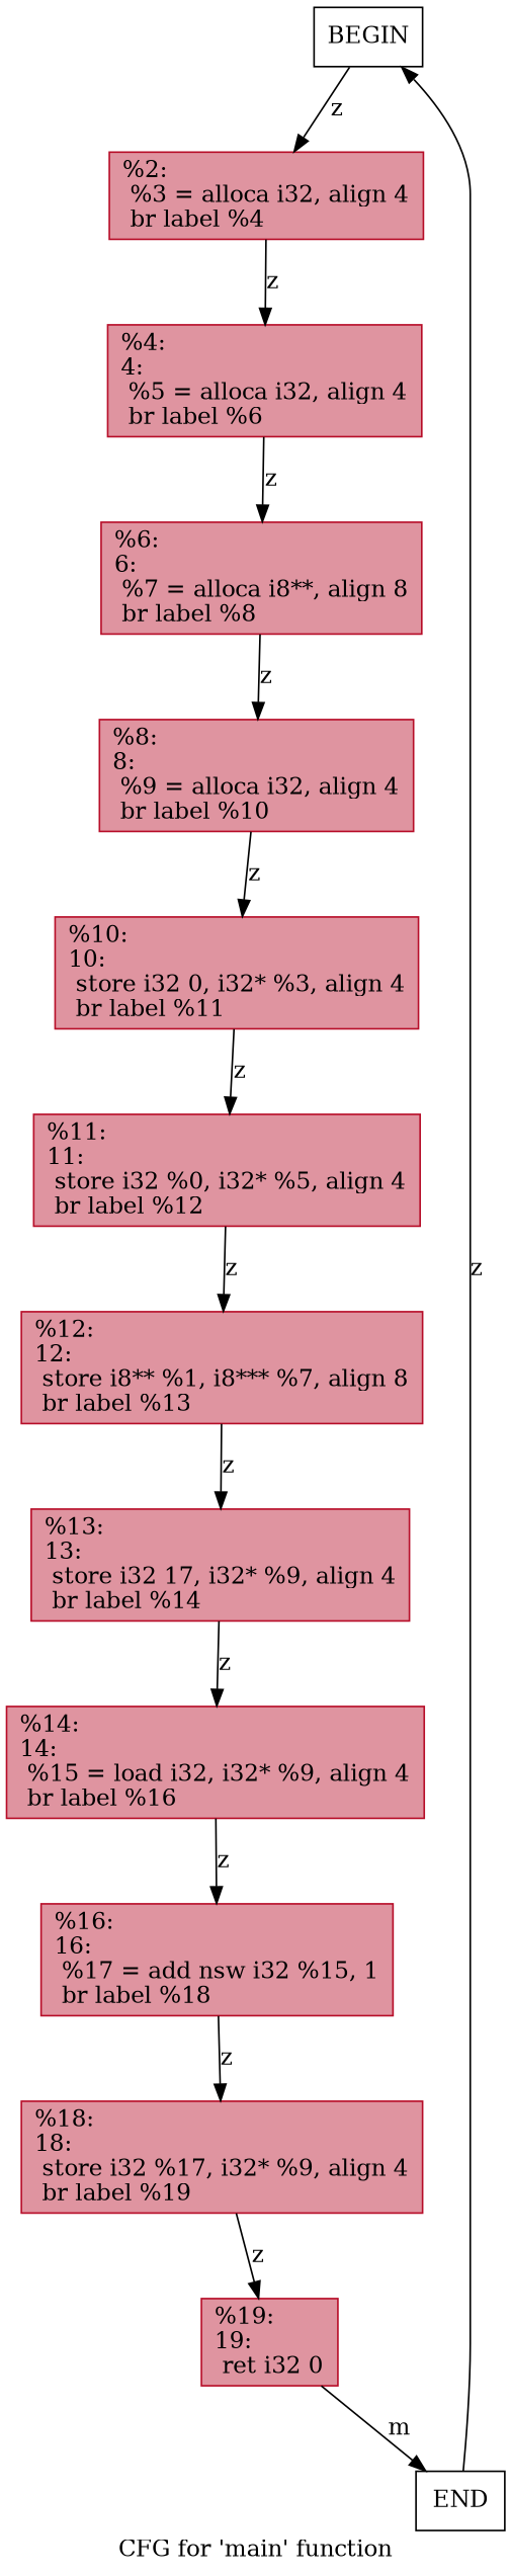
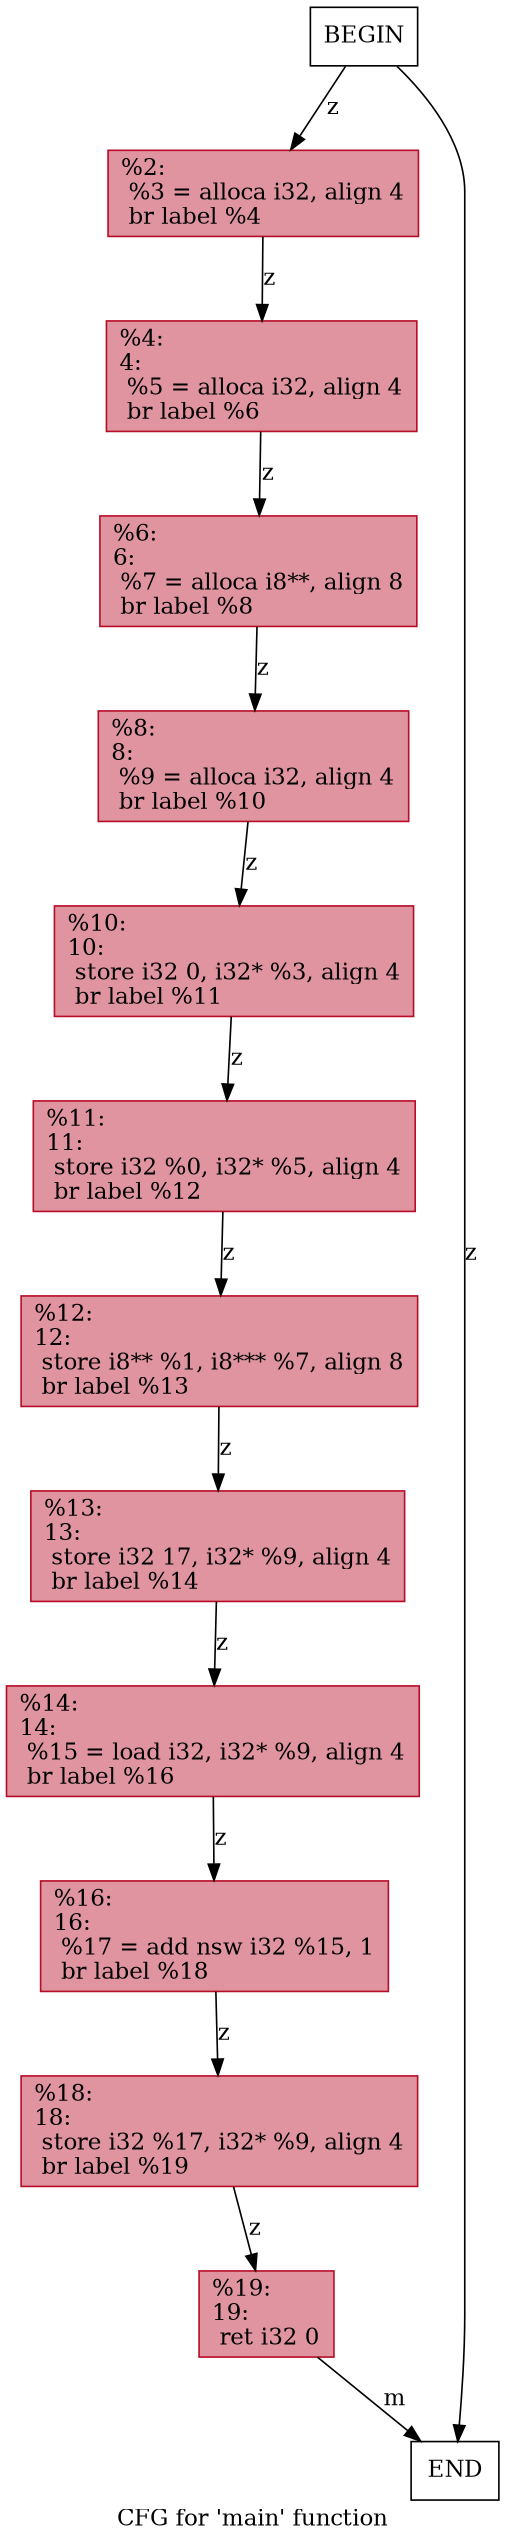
  digraph {
    label="CFG for 'main' function"
    node [shape=record color="#b70d28ff" fillcolor="#b70d2870" style=filled]
    n1 [label=BEGIN color="" fillcolor="" style=""]
    n2 [label="{%2:\l  %3 = alloca i32, align 4\l  br label %4\l}"]
    n3 [label=END color="" fillcolor="" style=""]
    n4 [label="{%4:\l4:                                                \l  %5 = alloca i32, align 4\l  br label %6\l}"]
    n5 [label="{%6:\l6:                                                \l  %7 = alloca i8**, align 8\l  br label %8\l}"]
    n6 [label="{%8:\l8:                                                \l  %9 = alloca i32, align 4\l  br label %10\l}"]
    n7 [label="{%10:\l10:                                               \l  store i32 0, i32* %3, align 4\l  br label %11\l}"]
    n8 [label="{%11:\l11:                                               \l  store i32 %0, i32* %5, align 4\l  br label %12\l}"]
    n9 [label="{%12:\l12:                                               \l  store i8** %1, i8*** %7, align 8\l  br label %13\l}"]
    n10 [label="{%13:\l13:                                               \l  store i32 17, i32* %9, align 4\l  br label %14\l}"]
    n11 [label="{%14:\l14:                                               \l  %15 = load i32, i32* %9, align 4\l  br label %16\l}"]
    n12 [label="{%16:\l16:                                               \l  %17 = add nsw i32 %15, 1\l  br label %18\l}"]
    n13 [label="{%18:\l18:                                               \l  store i32 %17, i32* %9, align 4\l  br label %19\l}"]
    n14 [label="{%19:\l19:                                               \l  ret i32 0\l}"]
    n1 -> n2 [label=z]
-   n3 -> n1 [label=z]
+   n1 -> n3 [label=z]
    n2 -> n4 [label=z]
    n4 -> n5 [label=z]
    n5 -> n6 [label=z]
    n6 -> n7 [label=z]
    n7 -> n8 [label=z]
    n8 -> n9 [label=z]
    n9 -> n10 [label=z]
    n10 -> n11 [label=z]
    n11 -> n12 [label=z]
    n12 -> n13 [label=z]
    n13 -> n14 [label=z]
    n14 -> n3 [label=m]
  }
